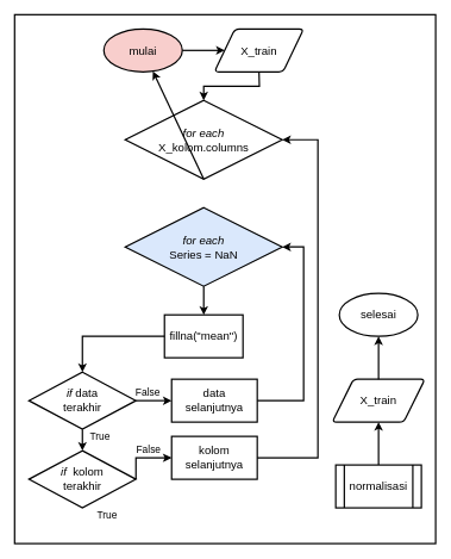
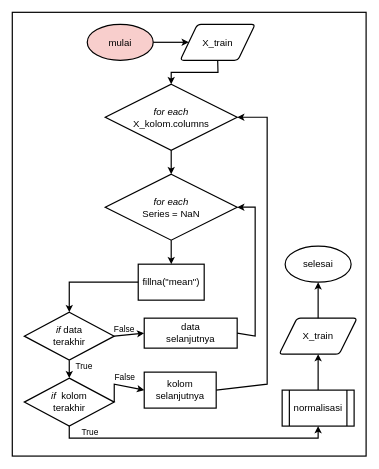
  <mxCell id="0" />
  <mxCell id="1" parent="0" />
  <mxCell id="2" value="" style="group" vertex="1" connectable="0" parent="1"><mxGeometry x="20" y="20" width="590" height="740" as="geometry" /></mxCell>
  <mxCell id="3" value="" style="rounded=0;whiteSpace=wrap;html=1;strokeWidth=2;" vertex="1" parent="2"><mxGeometry width="590" height="740" as="geometry" /></mxCell>
  <mxCell id="4" value="&lt;font style=&quot;font-size: 16px&quot;&gt;selesai&lt;/font&gt;" style="ellipse;whiteSpace=wrap;html=1;strokeWidth=2;" parent="2" vertex="1"><mxGeometry x="455" y="390" width="110" height="60" as="geometry" /></mxCell>
  <mxCell id="5" value="&lt;font style=&quot;font-size: 16px&quot;&gt;normalisasi&lt;/font&gt;" style="shape=process;whiteSpace=wrap;html=1;backgroundOutline=1;strokeWidth=2;" parent="2" vertex="1"><mxGeometry x="450" y="630" width="120" height="60" as="geometry" /></mxCell>
  <mxCell id="6" value="&lt;font style=&quot;font-size: 16px&quot;&gt;X_train&lt;/font&gt;" style="shape=parallelogram;html=1;strokeWidth=2;perimeter=parallelogramPerimeter;whiteSpace=wrap;rounded=1;arcSize=12;size=0.23;" parent="2" vertex="1"><mxGeometry x="445" y="510" width="130" height="60" as="geometry" /></mxCell>
  <mxCell id="7" value="" style="endArrow=classic;html=1;strokeWidth=2;exitX=0.5;exitY=0;exitDx=0;exitDy=0;entryX=0.5;entryY=1;entryDx=0;entryDy=0;" parent="2" source="5" target="6" edge="1"><mxGeometry x="440" y="40" width="50" height="50" as="geometry"><mxPoint x="740" y="340" as="sourcePoint" /><mxPoint x="790" y="290" as="targetPoint" /></mxGeometry></mxCell>
  <mxCell id="8" value="&lt;font style=&quot;font-size: 16px&quot;&gt;mulai&lt;/font&gt;" style="ellipse;whiteSpace=wrap;html=1;strokeWidth=2;fillColor=#f8cecc;" vertex="1" parent="2"><mxGeometry x="125" y="20" width="110" height="60" as="geometry" /></mxCell>
  <mxCell id="9" value="&lt;font style=&quot;font-size: 16px&quot;&gt;X_train&lt;/font&gt;" style="shape=parallelogram;html=1;strokeWidth=2;perimeter=parallelogramPerimeter;whiteSpace=wrap;rounded=1;arcSize=12;size=0.23;" vertex="1" parent="2"><mxGeometry x="280" y="20" width="125" height="60" as="geometry" /></mxCell>
  <mxCell id="10" value="&lt;font style=&quot;font-size: 16px&quot;&gt;&lt;i&gt;for each&lt;/i&gt;&lt;br&gt;X_kolom.columns&lt;/font&gt;" style="rhombus;whiteSpace=wrap;html=1;strokeWidth=2;" vertex="1" parent="2"><mxGeometry x="155" y="120" width="220" height="110" as="geometry" /></mxCell>
  <mxCell id="11" value="" style="endArrow=classic;html=1;exitX=1;exitY=0.5;exitDx=0;exitDy=0;strokeWidth=2;entryX=0;entryY=0.5;entryDx=0;entryDy=0;" edge="1" parent="2" source="8" target="9"><mxGeometry width="50" height="50" as="geometry"><mxPoint x="265" y="180" as="sourcePoint" /><mxPoint x="315" y="130" as="targetPoint" /></mxGeometry></mxCell>
  <mxCell id="12" value="" style="endArrow=classic;html=1;strokeWidth=2;exitX=0.5;exitY=1;exitDx=0;exitDy=0;entryX=0.5;entryY=0;entryDx=0;entryDy=0;rounded=0;" edge="1" parent="2" source="9" target="10"><mxGeometry width="50" height="50" as="geometry"><mxPoint x="265" y="180" as="sourcePoint" /><mxPoint x="315" y="130" as="targetPoint" /><Array as="points"><mxPoint x="343" y="100" /><mxPoint x="265" y="100" /></Array></mxGeometry></mxCell>
- <mxCell id="13" value="&lt;font style=&quot;font-size: 16px&quot;&gt;&lt;i&gt;for each&lt;/i&gt;&lt;br&gt;Series = NaN&lt;/font&gt;" style="rhombus;whiteSpace=wrap;html=1;strokeWidth=2;fillColor=#dae8fc;" vertex="1" parent="2"><mxGeometry x="155" y="270" width="220" height="110" as="geometry" /></mxCell>
- <mxCell id="14" value="" style="endArrow=classic;html=1;strokeWidth=2;exitX=0.5;exitY=1;exitDx=0;exitDy=0;" edge="1" parent="2" source="10" target="8"><mxGeometry width="50" height="50" as="geometry"><mxPoint x="265" y="280" as="sourcePoint" /><mxPoint x="315" y="230" as="targetPoint" /></mxGeometry></mxCell>
+ <mxCell id="13" value="&lt;font style=&quot;font-size: 16px&quot;&gt;&lt;i&gt;for each&lt;/i&gt;&lt;br&gt;Series = NaN&lt;/font&gt;" style="rhombus;whiteSpace=wrap;html=1;strokeWidth=2;" vertex="1" parent="2"><mxGeometry x="155" y="270" width="220" height="110" as="geometry" /></mxCell>
+ <mxCell id="14" value="" style="endArrow=classic;html=1;strokeWidth=2;exitX=0.5;exitY=1;exitDx=0;exitDy=0;entryX=0.5;entryY=0;entryDx=0;entryDy=0;" edge="1" parent="2" source="10" target="13"><mxGeometry width="50" height="50" as="geometry"><mxPoint x="265" y="280" as="sourcePoint" /><mxPoint x="315" y="230" as="targetPoint" /></mxGeometry></mxCell>
  <mxCell id="15" value="&lt;font style=&quot;font-size: 16px&quot;&gt;fillna(&quot;mean&quot;)&lt;/font&gt;" style="rounded=0;whiteSpace=wrap;html=1;strokeWidth=2;" vertex="1" parent="2"><mxGeometry x="210" y="420" width="110" height="60" as="geometry" /></mxCell>
  <mxCell id="16" value="" style="endArrow=classic;html=1;strokeWidth=2;exitX=0.5;exitY=1;exitDx=0;exitDy=0;entryX=0.5;entryY=0;entryDx=0;entryDy=0;" edge="1" parent="2" source="13" target="15"><mxGeometry width="50" height="50" as="geometry"><mxPoint x="145" y="380" as="sourcePoint" /><mxPoint x="195" y="330" as="targetPoint" /></mxGeometry></mxCell>
  <mxCell id="17" value="&lt;font style=&quot;font-size: 16px&quot;&gt;&lt;i&gt;if&lt;/i&gt;&amp;nbsp;data&lt;br&gt;terakhir&lt;/font&gt;" style="rhombus;whiteSpace=wrap;html=1;strokeWidth=2;" vertex="1" parent="2"><mxGeometry x="20" y="500" width="150" height="80" as="geometry" /></mxCell>
- <mxCell id="18" value="&lt;font style=&quot;font-size: 16px&quot;&gt;data&lt;br&gt;selanjutnya&lt;/font&gt;" style="rounded=0;whiteSpace=wrap;html=1;strokeWidth=2;" vertex="1" parent="2"><mxGeometry x="220" y="510" width="120" height="60" as="geometry" /></mxCell>
+ <mxCell id="18" value="&lt;font style=&quot;font-size: 16px&quot;&gt;data&lt;br&gt;selanjutnya&lt;/font&gt;" style="rounded=0;whiteSpace=wrap;html=1;strokeWidth=2;" vertex="1" parent="2"><mxGeometry x="220" y="510" width="155" height="50" as="geometry" /></mxCell>
  <mxCell id="19" value="&lt;font style=&quot;font-size: 16px&quot;&gt;&lt;i&gt;if&lt;/i&gt;&amp;nbsp; kolom&lt;br&gt;terakhir&lt;/font&gt;" style="rhombus;whiteSpace=wrap;html=1;strokeWidth=2;" vertex="1" parent="2"><mxGeometry x="20" y="610" width="150" height="80" as="geometry" /></mxCell>
- <mxCell id="20" value="&lt;font style=&quot;font-size: 16px&quot;&gt;kolom&lt;br&gt;selanjutnya&lt;/font&gt;" style="rounded=0;whiteSpace=wrap;html=1;strokeWidth=2;" vertex="1" parent="2"><mxGeometry x="220" y="590" width="120" height="60" as="geometry" /></mxCell>
+ <mxCell id="20" value="&lt;font style=&quot;font-size: 16px&quot;&gt;kolom&lt;br&gt;selanjutnya&lt;/font&gt;" style="rounded=0;whiteSpace=wrap;html=1;strokeWidth=2;" vertex="1" parent="2"><mxGeometry x="220" y="600" width="120" height="60" as="geometry" /></mxCell>
  <mxCell id="21" value="" style="endArrow=classic;html=1;strokeWidth=2;exitX=0;exitY=0.5;exitDx=0;exitDy=0;entryX=0.5;entryY=0;entryDx=0;entryDy=0;rounded=0;" edge="1" parent="2" source="15" target="17"><mxGeometry width="50" height="50" as="geometry"><mxPoint x="295" y="410" as="sourcePoint" /><mxPoint x="345" y="360" as="targetPoint" /><Array as="points"><mxPoint x="95" y="450" /></Array></mxGeometry></mxCell>
  <mxCell id="22" value="" style="endArrow=classic;html=1;strokeWidth=2;exitX=1;exitY=0.5;exitDx=0;exitDy=0;entryX=1;entryY=0.5;entryDx=0;entryDy=0;rounded=0;" edge="1" parent="2" source="18" target="13"><mxGeometry width="50" height="50" as="geometry"><mxPoint x="295" y="410" as="sourcePoint" /><mxPoint x="345" y="360" as="targetPoint" /><Array as="points"><mxPoint x="405" y="540" /><mxPoint x="405" y="325" /></Array></mxGeometry></mxCell>
  <mxCell id="23" value="" style="endArrow=classic;html=1;strokeWidth=2;exitX=1;exitY=0.5;exitDx=0;exitDy=0;entryX=1;entryY=0.5;entryDx=0;entryDy=0;rounded=0;" edge="1" parent="2" source="20" target="10"><mxGeometry width="50" height="50" as="geometry"><mxPoint x="125" y="450" as="sourcePoint" /><mxPoint x="175" y="400" as="targetPoint" /><Array as="points"><mxPoint x="425" y="620" /><mxPoint x="425" y="175" /></Array></mxGeometry></mxCell>
  <mxCell id="24" value="" style="endArrow=classic;html=1;strokeWidth=2;exitX=1;exitY=0.5;exitDx=0;exitDy=0;entryX=0;entryY=0.5;entryDx=0;entryDy=0;" edge="1" parent="2" source="17" target="18"><mxGeometry width="50" height="50" as="geometry"><mxPoint x="85" y="570" as="sourcePoint" /><mxPoint x="135" y="520" as="targetPoint" /></mxGeometry></mxCell>
  <mxCell id="25" value="" style="endArrow=classic;html=1;strokeWidth=2;exitX=0.5;exitY=1;exitDx=0;exitDy=0;" edge="1" parent="2" source="17"><mxGeometry width="50" height="50" as="geometry"><mxPoint x="-5" y="620" as="sourcePoint" /><mxPoint x="95" y="610" as="targetPoint" /></mxGeometry></mxCell>
  <mxCell id="26" value="" style="endArrow=classic;html=1;strokeWidth=2;exitX=1;exitY=0.5;exitDx=0;exitDy=0;entryX=0;entryY=0.5;entryDx=0;entryDy=0;rounded=0;" edge="1" parent="2" source="19" target="20"><mxGeometry width="50" height="50" as="geometry"><mxPoint x="35" y="610" as="sourcePoint" /><mxPoint x="85" y="560" as="targetPoint" /><Array as="points"><mxPoint x="170" y="620" /></Array></mxGeometry></mxCell>
+ <mxCell id="27" value="" style="endArrow=classic;html=1;exitX=0.5;exitY=1;exitDx=0;exitDy=0;entryX=0.5;entryY=1;entryDx=0;entryDy=0;rounded=0;strokeWidth=2;" edge="1" parent="2" source="19" target="5"><mxGeometry width="50" height="50" as="geometry"><mxPoint x="420" y="660" as="sourcePoint" /><mxPoint x="470" y="610" as="targetPoint" /><Array as="points"><mxPoint x="95" y="710" /><mxPoint x="510" y="710" /></Array></mxGeometry></mxCell>
  <mxCell id="28" value="" style="endArrow=classic;html=1;strokeWidth=2;exitX=0.5;exitY=0;exitDx=0;exitDy=0;entryX=0.5;entryY=1;entryDx=0;entryDy=0;" edge="1" parent="2" source="6" target="4"><mxGeometry width="50" height="50" as="geometry"><mxPoint x="370" y="420" as="sourcePoint" /><mxPoint x="420" y="370" as="targetPoint" /></mxGeometry></mxCell>
  <mxCell id="29" value="&lt;font style=&quot;font-size: 14px&quot;&gt;True&lt;/font&gt;" style="text;html=1;strokeColor=none;fillColor=none;align=center;verticalAlign=middle;whiteSpace=wrap;rounded=0;" vertex="1" parent="2"><mxGeometry x="100" y="580" width="40" height="20" as="geometry" /></mxCell>
  <mxCell id="30" value="&lt;font style=&quot;font-size: 14px&quot;&gt;True&lt;/font&gt;" style="text;html=1;strokeColor=none;fillColor=none;align=center;verticalAlign=middle;whiteSpace=wrap;rounded=0;" vertex="1" parent="2"><mxGeometry x="110" y="690" width="40" height="20" as="geometry" /></mxCell>
  <mxCell id="31" value="&lt;font style=&quot;font-size: 14px&quot;&gt;False&lt;/font&gt;" style="text;html=1;strokeColor=none;fillColor=none;align=center;verticalAlign=middle;whiteSpace=wrap;rounded=0;" vertex="1" parent="2"><mxGeometry x="167" y="519" width="40" height="20" as="geometry" /></mxCell>
  <mxCell id="32" value="&lt;font style=&quot;font-size: 14px&quot;&gt;False&lt;/font&gt;" style="text;html=1;strokeColor=none;fillColor=none;align=center;verticalAlign=middle;whiteSpace=wrap;rounded=0;" vertex="1" parent="2"><mxGeometry x="168" y="599" width="40" height="20" as="geometry" /></mxCell>
